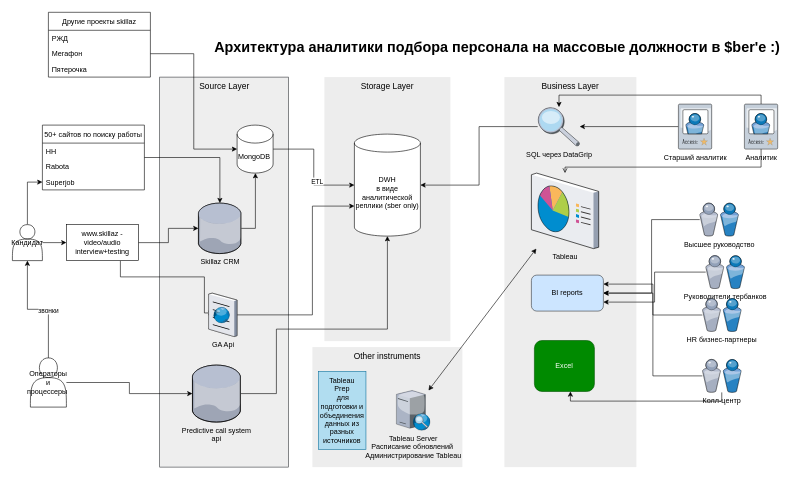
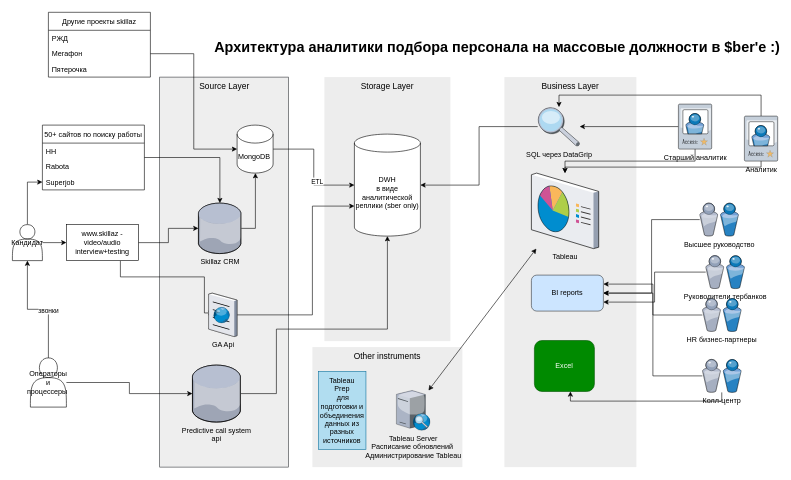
  <mxCell id="0" style=";html=1;" />
  <mxCell id="1" style=";html=1;" parent="0" />
  <mxCell id="2" value="Other instruments" style="whiteSpace=wrap;html=1;fillColor=#EDEDED;fontSize=14;strokeColor=none;verticalAlign=top;" vertex="1" parent="1"><mxGeometry x="520" y="578" width="250" height="200" as="geometry" /></mxCell>
  <mxCell id="3" value="Storage Layer" style="whiteSpace=wrap;html=1;fillColor=#EDEDED;fontSize=14;strokeColor=none;verticalAlign=top;" parent="1" vertex="1"><mxGeometry x="540" y="128" width="210" height="440" as="geometry" /></mxCell>
  <mxCell id="4" value="Source Layer" style="whiteSpace=wrap;html=1;fillColor=#eeeeee;fontSize=14;strokeColor=#36393d;verticalAlign=top;" parent="1" vertex="1"><mxGeometry x="265.5" y="128" width="214.5" height="650" as="geometry" /></mxCell>
  <mxCell id="5" value="Архитектура аналитики подбора персонала на массовые должности в $ber'e :)&amp;nbsp;" style="text;strokeColor=none;fillColor=none;html=1;fontSize=24;fontStyle=1;verticalAlign=middle;align=center;" parent="1" vertex="1"><mxGeometry x="400.75" y="58" width="861" height="40" as="geometry" /></mxCell>
  <mxCell id="6" value="Business Layer" style="whiteSpace=wrap;html=1;fillColor=#EDEDED;fontSize=14;strokeColor=none;verticalAlign=top;" vertex="1" parent="1"><mxGeometry x="840" y="128" width="220" height="650" as="geometry" /></mxCell>
  <mxCell id="7" value="Tableau" style="verticalLabelPosition=bottom;sketch=0;aspect=fixed;html=1;verticalAlign=top;strokeColor=none;align=center;outlineConnect=0;shape=mxgraph.citrix.reporting;" vertex="1" parent="1"><mxGeometry x="885" y="288" width="112.17" height="125.85" as="geometry" /></mxCell>
  <mxCell id="8" value="" style="edgeStyle=orthogonalEdgeStyle;rounded=0;orthogonalLoop=1;jettySize=auto;html=1;" edge="1" parent="1" source="10" target="16"><mxGeometry relative="1" as="geometry" /></mxCell>
+ <mxCell id="9" style="edgeStyle=orthogonalEdgeStyle;rounded=0;orthogonalLoop=1;jettySize=auto;html=1;" edge="1" parent="1" source="10" target="7"><mxGeometry relative="1" as="geometry"><Array as="points"><mxPoint x="1158" y="268" /><mxPoint x="941" y="268" /></Array></mxGeometry></mxCell>
  <mxCell id="10" value="Старший аналитик" style="verticalLabelPosition=bottom;sketch=0;aspect=fixed;html=1;verticalAlign=top;strokeColor=none;align=center;outlineConnect=0;shape=mxgraph.citrix.access_card;" vertex="1" parent="1"><mxGeometry x="1130" y="173" width="55.5" height="75" as="geometry" /></mxCell>
  <mxCell id="11" style="edgeStyle=orthogonalEdgeStyle;rounded=0;orthogonalLoop=1;jettySize=auto;html=1;" edge="1" parent="1" source="13" target="16"><mxGeometry relative="1" as="geometry"><Array as="points"><mxPoint x="1268" y="158" /><mxPoint x="931" y="158" /></Array></mxGeometry></mxCell>
  <mxCell id="12" style="edgeStyle=orthogonalEdgeStyle;rounded=0;orthogonalLoop=1;jettySize=auto;html=1;endArrow=open;" edge="1" parent="1" source="13" target="7"><mxGeometry relative="1" as="geometry"><Array as="points"><mxPoint x="1268" y="278" /><mxPoint x="941" y="278" /></Array></mxGeometry></mxCell>
- <mxCell id="13" value="Аналитик" style="verticalLabelPosition=bottom;sketch=0;aspect=fixed;html=1;verticalAlign=top;strokeColor=none;align=center;outlineConnect=0;shape=mxgraph.citrix.access_card;" vertex="1" parent="1"><mxGeometry x="1240" y="173" width="55.5" height="75" as="geometry" /></mxCell>
+ <mxCell id="13" value="Аналитик" style="verticalLabelPosition=bottom;sketch=0;aspect=fixed;html=1;verticalAlign=top;strokeColor=none;align=center;outlineConnect=0;shape=mxgraph.citrix.access_card;" vertex="1" parent="1"><mxGeometry x="1240" y="193" width="55.5" height="75" as="geometry" /></mxCell>
  <mxCell id="14" value="Excel" style="rounded=1;whiteSpace=wrap;html=1;fillColor=#008a00;strokeColor=#005700;fontColor=#ffffff;" vertex="1" parent="1"><mxGeometry x="890" y="567" width="100" height="85" as="geometry" /></mxCell>
  <mxCell id="15" style="edgeStyle=orthogonalEdgeStyle;rounded=0;orthogonalLoop=1;jettySize=auto;html=1;" edge="1" parent="1" source="16" target="53"><mxGeometry relative="1" as="geometry" /></mxCell>
  <mxCell id="16" value="SQL через DataGrip" style="verticalLabelPosition=bottom;sketch=0;aspect=fixed;html=1;verticalAlign=top;strokeColor=none;align=center;outlineConnect=0;shape=mxgraph.citrix.inspection;" vertex="1" parent="1"><mxGeometry x="895.5" y="178" width="70" height="65" as="geometry" /></mxCell>
  <mxCell id="17" style="edgeStyle=orthogonalEdgeStyle;rounded=0;orthogonalLoop=1;jettySize=auto;html=1;entryX=1;entryY=0.75;entryDx=0;entryDy=0;" edge="1" parent="1" source="18" target="49"><mxGeometry relative="1" as="geometry" /></mxCell>
  <mxCell id="18" value="Руководители тербанков" style="verticalLabelPosition=bottom;sketch=0;aspect=fixed;html=1;verticalAlign=top;strokeColor=none;align=center;outlineConnect=0;shape=mxgraph.citrix.users;" vertex="1" parent="1"><mxGeometry x="1175.5" y="425.5" width="64.5" height="55" as="geometry" /></mxCell>
  <mxCell id="19" style="edgeStyle=orthogonalEdgeStyle;rounded=0;orthogonalLoop=1;jettySize=auto;html=1;entryX=1;entryY=0.5;entryDx=0;entryDy=0;" edge="1" parent="1" source="21" target="49"><mxGeometry relative="1" as="geometry" /></mxCell>
  <mxCell id="20" style="edgeStyle=orthogonalEdgeStyle;rounded=0;orthogonalLoop=1;jettySize=auto;html=1;" edge="1" parent="1" source="21" target="14"><mxGeometry relative="1" as="geometry"><Array as="points"><mxPoint x="1202" y="668" /><mxPoint x="950" y="668" /></Array></mxGeometry></mxCell>
  <mxCell id="21" value="Колл-центр" style="verticalLabelPosition=bottom;sketch=0;aspect=fixed;html=1;verticalAlign=top;strokeColor=none;align=center;outlineConnect=0;shape=mxgraph.citrix.users;" vertex="1" parent="1"><mxGeometry x="1170" y="598.5" width="64.5" height="55" as="geometry" /></mxCell>
  <mxCell id="22" style="edgeStyle=orthogonalEdgeStyle;rounded=0;orthogonalLoop=1;jettySize=auto;html=1;entryX=1;entryY=0.5;entryDx=0;entryDy=0;" edge="1" parent="1" source="23" target="49"><mxGeometry relative="1" as="geometry" /></mxCell>
  <mxCell id="23" value="Высшее руководство" style="verticalLabelPosition=bottom;sketch=0;aspect=fixed;html=1;verticalAlign=top;strokeColor=none;align=center;outlineConnect=0;shape=mxgraph.citrix.users;" vertex="1" parent="1"><mxGeometry x="1165.5" y="338" width="64.5" height="55" as="geometry" /></mxCell>
  <mxCell id="24" style="edgeStyle=orthogonalEdgeStyle;rounded=0;orthogonalLoop=1;jettySize=auto;html=1;entryX=1;entryY=0.25;entryDx=0;entryDy=0;" edge="1" parent="1" source="25" target="49"><mxGeometry relative="1" as="geometry" /></mxCell>
  <mxCell id="25" value="HR бизнес-партнеры" style="verticalLabelPosition=bottom;sketch=0;aspect=fixed;html=1;verticalAlign=top;strokeColor=none;align=center;outlineConnect=0;shape=mxgraph.citrix.users;" vertex="1" parent="1"><mxGeometry x="1170" y="497" width="64.5" height="55" as="geometry" /></mxCell>
  <mxCell id="26" style="edgeStyle=orthogonalEdgeStyle;rounded=0;orthogonalLoop=1;jettySize=auto;html=1;" edge="1" parent="1" source="27" target="52"><mxGeometry relative="1" as="geometry"><Array as="points"><mxPoint x="425" y="380" /></Array></mxGeometry></mxCell>
  <mxCell id="27" value="Skillaz CRM" style="verticalLabelPosition=bottom;sketch=0;aspect=fixed;html=1;verticalAlign=top;strokeColor=none;align=center;outlineConnect=0;shape=mxgraph.citrix.database;" vertex="1" parent="1"><mxGeometry x="330" y="338" width="71.5" height="84.12" as="geometry" /></mxCell>
  <mxCell id="28" value="" style="edgeStyle=orthogonalEdgeStyle;rounded=0;orthogonalLoop=1;jettySize=auto;html=1;" edge="1" parent="1" source="29" target="27"><mxGeometry relative="1" as="geometry" /></mxCell>
  <mxCell id="29" value="50+ сайтов по поиску работы" style="swimlane;fontStyle=0;childLayout=stackLayout;horizontal=1;startSize=30;fillColor=none;horizontalStack=0;resizeParent=1;resizeParentMax=0;resizeLast=0;collapsible=1;marginBottom=0;" vertex="1" parent="1"><mxGeometry x="70" y="208" width="170" height="108" as="geometry" /></mxCell>
  <mxCell id="30" value="HH" style="text;strokeColor=none;fillColor=none;align=left;verticalAlign=top;spacingLeft=4;spacingRight=4;overflow=hidden;rotatable=0;points=[[0,0.5],[1,0.5]];portConstraint=eastwest;" vertex="1" parent="29"><mxGeometry y="30" width="170" height="26" as="geometry" /></mxCell>
  <mxCell id="31" value="Rabota" style="text;strokeColor=none;fillColor=none;align=left;verticalAlign=top;spacingLeft=4;spacingRight=4;overflow=hidden;rotatable=0;points=[[0,0.5],[1,0.5]];portConstraint=eastwest;" vertex="1" parent="29"><mxGeometry y="56" width="170" height="26" as="geometry" /></mxCell>
  <mxCell id="32" value="Superjob&#10;" style="text;strokeColor=none;fillColor=none;align=left;verticalAlign=top;spacingLeft=4;spacingRight=4;overflow=hidden;rotatable=0;points=[[0,0.5],[1,0.5]];portConstraint=eastwest;" vertex="1" parent="29"><mxGeometry y="82" width="170" height="26" as="geometry" /></mxCell>
  <mxCell id="33" value="" style="edgeStyle=orthogonalEdgeStyle;rounded=0;orthogonalLoop=1;jettySize=auto;html=1;" edge="1" parent="1" source="35" target="32"><mxGeometry relative="1" as="geometry" /></mxCell>
  <mxCell id="34" value="" style="edgeStyle=orthogonalEdgeStyle;rounded=0;orthogonalLoop=1;jettySize=auto;html=1;" edge="1" parent="1" source="35" target="38"><mxGeometry relative="1" as="geometry" /></mxCell>
  <mxCell id="35" value="Кандидат" style="shape=actor;whiteSpace=wrap;html=1;" vertex="1" parent="1"><mxGeometry x="20" y="373.85" width="50" height="60" as="geometry" /></mxCell>
  <mxCell id="36" value="" style="edgeStyle=orthogonalEdgeStyle;rounded=0;orthogonalLoop=1;jettySize=auto;html=1;" edge="1" parent="1" source="38" target="27"><mxGeometry relative="1" as="geometry" /></mxCell>
  <mxCell id="37" style="edgeStyle=orthogonalEdgeStyle;rounded=0;orthogonalLoop=1;jettySize=auto;html=1;exitX=0.75;exitY=1;exitDx=0;exitDy=0;entryX=0.163;entryY=0.457;entryDx=0;entryDy=0;entryPerimeter=0;" edge="1" parent="1" source="38" target="40"><mxGeometry relative="1" as="geometry"><Array as="points"><mxPoint x="200" y="461" /><mxPoint x="340" y="461" /><mxPoint x="340" y="521" /></Array></mxGeometry></mxCell>
  <mxCell id="38" value="www.skillaz - video/audio interview+testing" style="rounded=0;whiteSpace=wrap;html=1;" vertex="1" parent="1"><mxGeometry x="110" y="373.85" width="120" height="60" as="geometry" /></mxCell>
  <mxCell id="39" style="edgeStyle=orthogonalEdgeStyle;rounded=0;orthogonalLoop=1;jettySize=auto;html=1;entryX=0;entryY=0;entryDx=0;entryDy=120;entryPerimeter=0;" edge="1" parent="1" source="40" target="53"><mxGeometry relative="1" as="geometry"><Array as="points"><mxPoint x="520" y="524" /><mxPoint x="520" y="343" /></Array></mxGeometry></mxCell>
  <mxCell id="40" value="GA Api" style="verticalLabelPosition=bottom;sketch=0;aspect=fixed;html=1;verticalAlign=top;strokeColor=none;align=center;outlineConnect=0;shape=mxgraph.citrix.browser;" vertex="1" parent="1"><mxGeometry x="347" y="488" width="47.5" height="72.5" as="geometry" /></mxCell>
  <mxCell id="41" style="edgeStyle=orthogonalEdgeStyle;rounded=0;orthogonalLoop=1;jettySize=auto;html=1;" edge="1" parent="1" source="42" target="53"><mxGeometry relative="1" as="geometry"><Array as="points"><mxPoint x="460" y="656" /><mxPoint x="460" y="548" /><mxPoint x="645" y="548" /></Array></mxGeometry></mxCell>
  <mxCell id="42" value="Predictive call system&lt;br&gt;api" style="verticalLabelPosition=bottom;sketch=0;aspect=fixed;html=1;verticalAlign=top;strokeColor=none;align=center;outlineConnect=0;shape=mxgraph.citrix.database;" vertex="1" parent="1"><mxGeometry x="320" y="608" width="80.75" height="95" as="geometry" /></mxCell>
  <mxCell id="43" style="edgeStyle=orthogonalEdgeStyle;rounded=0;orthogonalLoop=1;jettySize=auto;html=1;" edge="1" parent="1" source="46" target="42"><mxGeometry relative="1" as="geometry" /></mxCell>
  <mxCell id="44" style="edgeStyle=orthogonalEdgeStyle;rounded=0;orthogonalLoop=1;jettySize=auto;html=1;" edge="1" parent="1" source="46" target="35"><mxGeometry relative="1" as="geometry" /></mxCell>
  <mxCell id="45" value="звонки" style="edgeLabel;html=1;align=center;verticalAlign=middle;resizable=0;points=[];" vertex="1" connectable="0" parent="44"><mxGeometry x="-0.166" y="1" relative="1" as="geometry"><mxPoint as="offset" /></mxGeometry></mxCell>
  <mxCell id="46" value="Операторы и процессеры&amp;nbsp;" style="shape=actor;whiteSpace=wrap;html=1;" vertex="1" parent="1"><mxGeometry x="50" y="596" width="60" height="82" as="geometry" /></mxCell>
  <mxCell id="47" value="Tableau Server&lt;br&gt;Расписание обновлений&amp;nbsp;&lt;br&gt;Администрирование Tableau" style="verticalLabelPosition=bottom;sketch=0;aspect=fixed;html=1;verticalAlign=top;strokeColor=none;align=center;outlineConnect=0;shape=mxgraph.citrix.edgesight_server;" vertex="1" parent="1"><mxGeometry x="660" y="650.27" width="56.5" height="66.47" as="geometry" /></mxCell>
  <mxCell id="48" value="Tableau&lt;br&gt;Prep&lt;br&gt;&amp;nbsp;для подготовки и объединения данных из разных источников" style="rounded=0;whiteSpace=wrap;html=1;fillColor=#b1ddf0;strokeColor=#10739e;" vertex="1" parent="1"><mxGeometry x="530" y="618.5" width="79.25" height="130" as="geometry" /></mxCell>
  <mxCell id="49" value="BI reports" style="rounded=1;whiteSpace=wrap;html=1;fillColor=#cce5ff;strokeColor=#36393d;" vertex="1" parent="1"><mxGeometry x="885" y="458" width="120" height="60" as="geometry" /></mxCell>
  <mxCell id="50" style="edgeStyle=orthogonalEdgeStyle;rounded=0;orthogonalLoop=1;jettySize=auto;html=1;" edge="1" parent="1" source="52" target="53"><mxGeometry relative="1" as="geometry" /></mxCell>
  <mxCell id="51" value="ETL" style="edgeLabel;html=1;align=center;verticalAlign=middle;resizable=0;points=[];" vertex="1" connectable="0" parent="50"><mxGeometry x="0.237" y="5" relative="1" as="geometry"><mxPoint as="offset" /></mxGeometry></mxCell>
  <mxCell id="52" value="MongoDB&amp;nbsp;" style="shape=cylinder3;whiteSpace=wrap;html=1;boundedLbl=1;backgroundOutline=1;size=15;" vertex="1" parent="1"><mxGeometry x="394.5" y="208" width="60" height="80" as="geometry" /></mxCell>
  <mxCell id="53" value="DWH&lt;br&gt;в виде аналитической реплики (sber only)" style="shape=cylinder3;whiteSpace=wrap;html=1;boundedLbl=1;backgroundOutline=1;size=15;" vertex="1" parent="1"><mxGeometry x="590" y="223" width="110" height="170" as="geometry" /></mxCell>
  <mxCell id="54" value="" style="endArrow=classic;startArrow=classic;html=1;rounded=0;" edge="1" parent="1" source="47" target="7"><mxGeometry width="50" height="50" relative="1" as="geometry"><mxPoint x="790" y="658" as="sourcePoint" /><mxPoint x="840" y="608" as="targetPoint" /></mxGeometry></mxCell>
  <mxCell id="55" value="Другие проекты skillaz" style="swimlane;fontStyle=0;childLayout=stackLayout;horizontal=1;startSize=30;fillColor=none;horizontalStack=0;resizeParent=1;resizeParentMax=0;resizeLast=0;collapsible=1;marginBottom=0;" vertex="1" parent="1"><mxGeometry x="80" y="20" width="170" height="108" as="geometry" /></mxCell>
  <mxCell id="56" value="РЖД" style="text;strokeColor=none;fillColor=none;align=left;verticalAlign=top;spacingLeft=4;spacingRight=4;overflow=hidden;rotatable=0;points=[[0,0.5],[1,0.5]];portConstraint=eastwest;" vertex="1" parent="55"><mxGeometry y="30" width="170" height="26" as="geometry" /></mxCell>
  <mxCell id="57" value="Мегафон" style="text;strokeColor=none;fillColor=none;align=left;verticalAlign=top;spacingLeft=4;spacingRight=4;overflow=hidden;rotatable=0;points=[[0,0.5],[1,0.5]];portConstraint=eastwest;" vertex="1" parent="55"><mxGeometry y="56" width="170" height="26" as="geometry" /></mxCell>
  <mxCell id="58" value="Пятерочка" style="text;strokeColor=none;fillColor=none;align=left;verticalAlign=top;spacingLeft=4;spacingRight=4;overflow=hidden;rotatable=0;points=[[0,0.5],[1,0.5]];portConstraint=eastwest;" vertex="1" parent="55"><mxGeometry y="82" width="170" height="26" as="geometry" /></mxCell>
  <mxCell id="59" style="edgeStyle=orthogonalEdgeStyle;rounded=0;orthogonalLoop=1;jettySize=auto;html=1;entryX=0;entryY=0.5;entryDx=0;entryDy=0;entryPerimeter=0;" edge="1" parent="1" source="57" target="52"><mxGeometry relative="1" as="geometry" /></mxCell>
